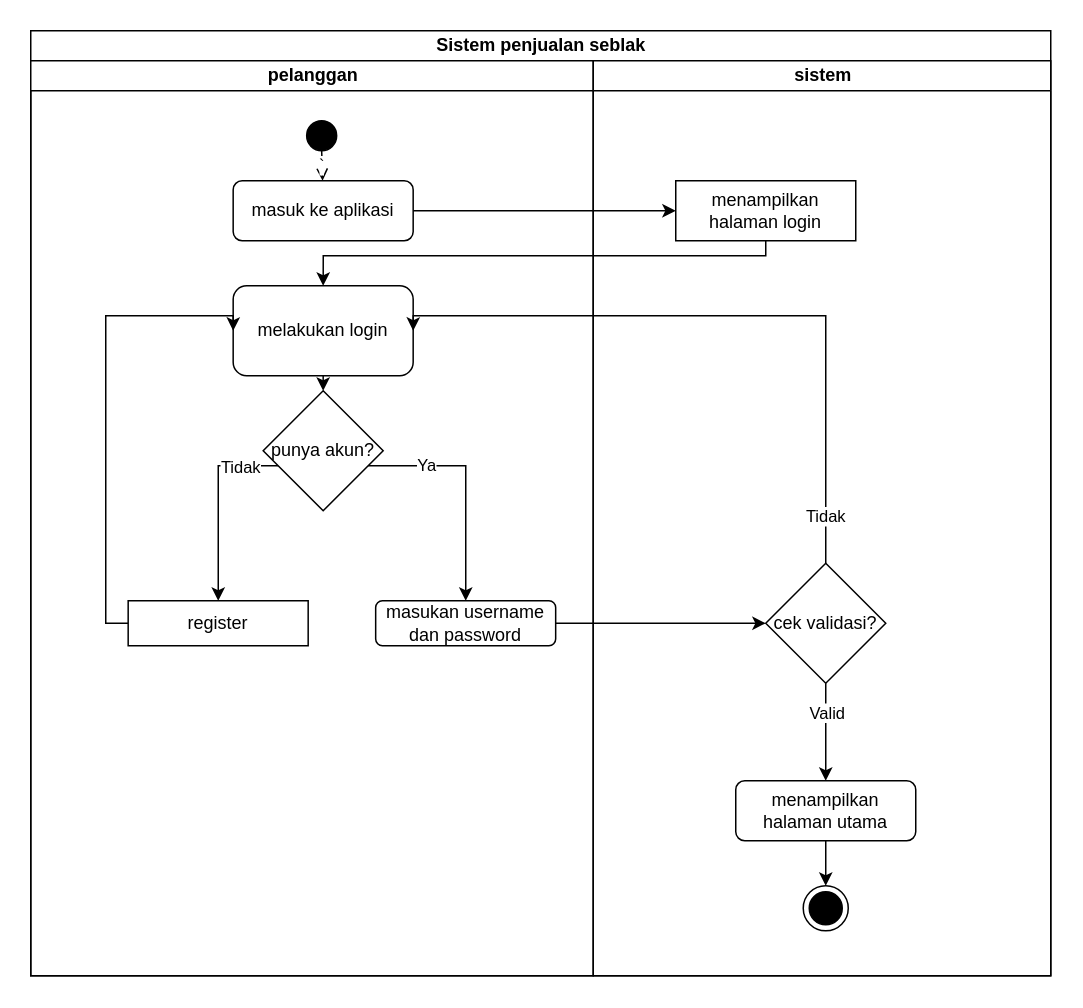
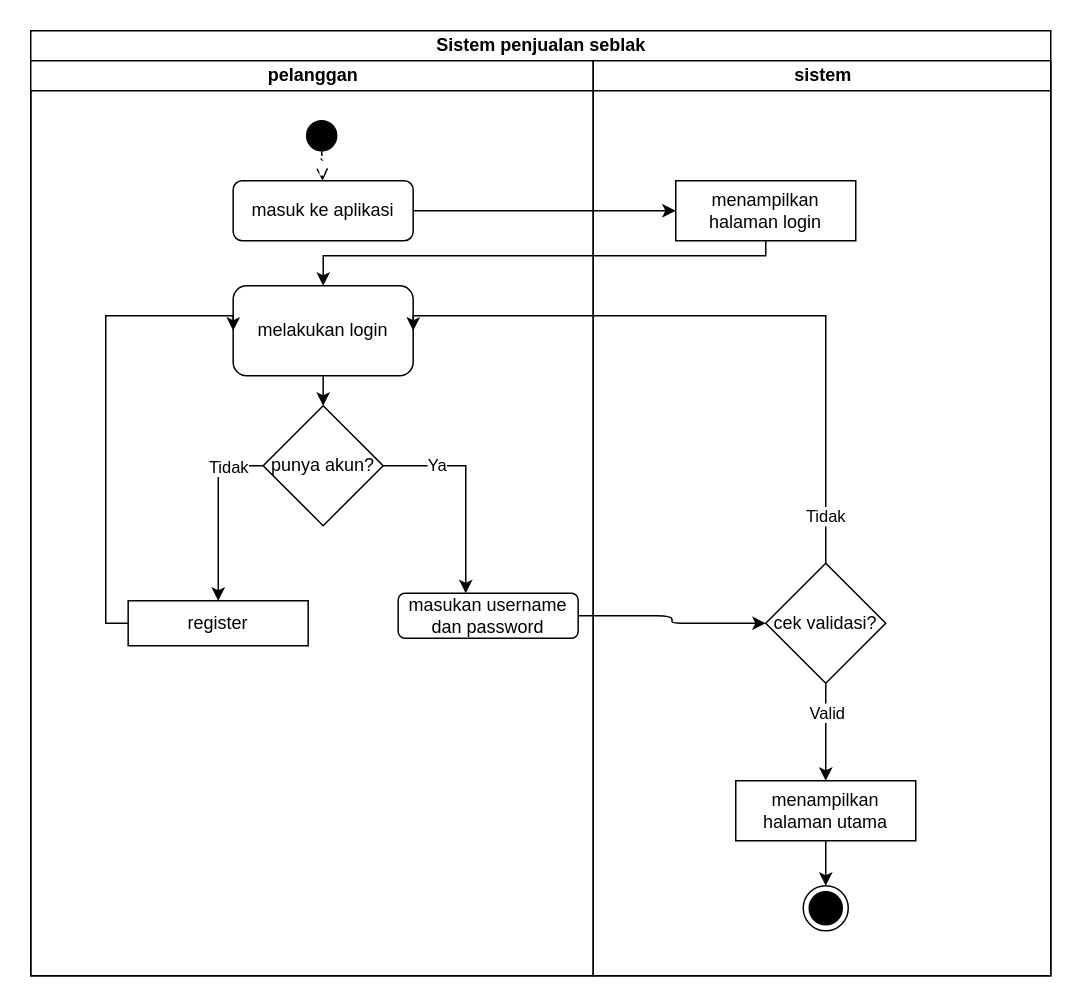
  <mxCell id="0" />
  <mxCell id="1" parent="0" />
  <mxCell id="2" value="Sistem penjualan seblak" style="swimlane;childLayout=stackLayout;resizeParent=1;resizeParentMax=0;startSize=20;html=1;" vertex="1" parent="1"><mxGeometry x="20" y="20" width="680" height="630" as="geometry" /></mxCell>
  <mxCell id="3" value="pelanggan" style="swimlane;startSize=20;html=1;" vertex="1" parent="2"><mxGeometry y="20" width="375" height="610" as="geometry" /></mxCell>
  <mxCell id="4" value="`" style="edgeStyle=none;html=1;endArrow=open;endFill=0;" edge="1" parent="3" source="5" target="6"><mxGeometry relative="1" as="geometry" /></mxCell>
  <mxCell id="5" value="" style="ellipse;fillColor=strokeColor;html=1;" vertex="1" parent="3"><mxGeometry x="183.95" y="40" width="20" height="20" as="geometry" /></mxCell>
  <mxCell id="6" value="masuk ke aplikasi" style="rounded=1;whiteSpace=wrap;html=1;" vertex="1" parent="3"><mxGeometry x="134.95" y="80" width="120" height="40" as="geometry" /></mxCell>
  <mxCell id="7" value="" style="edgeStyle=none;html=1;entryX=0.5;entryY=0;entryDx=0;entryDy=0;" edge="1" parent="3" source="8" target="15"><mxGeometry relative="1" as="geometry"><mxPoint x="174.95" y="230" as="targetPoint" /></mxGeometry></mxCell>
  <mxCell id="8" value="melakukan login" style="whiteSpace=wrap;html=1;rounded=1;" vertex="1" parent="3"><mxGeometry x="134.95" y="150" width="120" height="60" as="geometry" /></mxCell>
  <mxCell id="9" style="edgeStyle=orthogonalEdgeStyle;html=1;entryX=0;entryY=0.5;entryDx=0;entryDy=0;rounded=0;curved=0;" edge="1" parent="3" source="10" target="8"><mxGeometry relative="1" as="geometry"><Array as="points"><mxPoint x="49.95" y="375" /><mxPoint x="49.95" y="170" /></Array></mxGeometry></mxCell>
  <mxCell id="10" value="register" style="whiteSpace=wrap;html=1;rounded=0;" vertex="1" parent="3"><mxGeometry x="64.95" y="360" width="120" height="30" as="geometry" /></mxCell>
  <mxCell id="11" style="edgeStyle=orthogonalEdgeStyle;html=1;rounded=0;curved=0;" edge="1" parent="3" source="15" target="10"><mxGeometry relative="1" as="geometry"><Array as="points"><mxPoint x="124.95" y="270" /></Array></mxGeometry></mxCell>
  <mxCell id="12" value="Tidak" style="edgeLabel;html=1;align=center;verticalAlign=middle;resizable=0;points=[];" vertex="1" connectable="0" parent="11"><mxGeometry x="-0.613" relative="1" as="geometry"><mxPoint as="offset" /></mxGeometry></mxCell>
  <mxCell id="13" style="edgeStyle=orthogonalEdgeStyle;html=1;rounded=0;curved=0;" edge="1" parent="3" source="15" target="16"><mxGeometry relative="1" as="geometry"><Array as="points"><mxPoint x="289.95" y="270" /></Array></mxGeometry></mxCell>
  <mxCell id="14" value="Ya" style="edgeLabel;html=1;align=center;verticalAlign=middle;resizable=0;points=[];" vertex="1" connectable="0" parent="13"><mxGeometry x="-0.493" y="1" relative="1" as="geometry"><mxPoint as="offset" /></mxGeometry></mxCell>
- <mxCell id="15" value="punya akun?" style="rhombus;whiteSpace=wrap;html=1;" vertex="1" parent="3"><mxGeometry x="154.95" y="220" width="80" height="80" as="geometry" /></mxCell>
- <mxCell id="16" value="masukan username dan password" style="whiteSpace=wrap;html=1;rounded=1;" vertex="1" parent="3"><mxGeometry x="229.95" y="360" width="120" height="30" as="geometry" /></mxCell>
+ <mxCell id="15" value="punya akun?" style="rhombus;whiteSpace=wrap;html=1;" vertex="1" parent="3"><mxGeometry x="154.95" y="230" width="80" height="80" as="geometry" /></mxCell>
+ <mxCell id="16" value="masukan username dan password" style="whiteSpace=wrap;html=1;rounded=1;" vertex="1" parent="3"><mxGeometry x="244.95" y="355" width="120" height="30" as="geometry" /></mxCell>
  <mxCell id="17" value="" style="edgeStyle=none;html=1;" edge="1" parent="2" source="6" target="23"><mxGeometry relative="1" as="geometry" /></mxCell>
  <mxCell id="18" style="edgeStyle=orthogonalEdgeStyle;html=1;entryX=0.5;entryY=0;entryDx=0;entryDy=0;rounded=0;curved=0;" edge="1" parent="2" source="23" target="8"><mxGeometry relative="1" as="geometry"><Array as="points"><mxPoint x="400" y="150" /><mxPoint x="155" y="150" /></Array></mxGeometry></mxCell>
  <mxCell id="19" style="edgeStyle=orthogonalEdgeStyle;html=1;" edge="1" parent="2" source="16" target="26"><mxGeometry relative="1" as="geometry" /></mxCell>
  <mxCell id="20" style="edgeStyle=orthogonalEdgeStyle;html=1;entryX=1;entryY=0.5;entryDx=0;entryDy=0;rounded=0;curved=0;" edge="1" parent="2" source="26" target="8"><mxGeometry relative="1" as="geometry"><Array as="points"><mxPoint x="530" y="190" /></Array></mxGeometry></mxCell>
  <mxCell id="21" value="Tidak" style="edgeLabel;html=1;align=center;verticalAlign=middle;resizable=0;points=[];" vertex="1" connectable="0" parent="20"><mxGeometry x="-0.857" y="1" relative="1" as="geometry"><mxPoint as="offset" /></mxGeometry></mxCell>
  <mxCell id="22" value="sistem" style="swimlane;startSize=20;html=1;" vertex="1" parent="2"><mxGeometry x="375" y="20" width="305" height="610" as="geometry" /></mxCell>
  <mxCell id="23" value="menampilkan halaman login" style="whiteSpace=wrap;html=1;rounded=0;" vertex="1" parent="22"><mxGeometry x="55" y="80" width="120" height="40" as="geometry" /></mxCell>
  <mxCell id="24" style="edgeStyle=orthogonalEdgeStyle;html=1;" edge="1" parent="22" source="26" target="28"><mxGeometry relative="1" as="geometry" /></mxCell>
  <mxCell id="25" value="Valid" style="edgeLabel;html=1;align=center;verticalAlign=middle;resizable=0;points=[];" vertex="1" connectable="0" parent="24"><mxGeometry x="-0.402" relative="1" as="geometry"><mxPoint as="offset" /></mxGeometry></mxCell>
  <mxCell id="26" value="cek validasi?" style="rhombus;whiteSpace=wrap;html=1;" vertex="1" parent="22"><mxGeometry x="115.0" y="335" width="80" height="80" as="geometry" /></mxCell>
  <mxCell id="27" style="edgeStyle=orthogonalEdgeStyle;html=1;" edge="1" parent="22" source="28" target="29"><mxGeometry relative="1" as="geometry" /></mxCell>
- <mxCell id="28" value="menampilkan halaman utama" style="whiteSpace=wrap;html=1;rounded=1;" vertex="1" parent="22"><mxGeometry x="95" y="480" width="120" height="40" as="geometry" /></mxCell>
+ <mxCell id="28" value="menampilkan halaman utama" style="whiteSpace=wrap;html=1;rounded=0;" vertex="1" parent="22"><mxGeometry x="95" y="480" width="120" height="40" as="geometry" /></mxCell>
  <mxCell id="29" value="" style="ellipse;html=1;shape=endState;fillColor=strokeColor;" vertex="1" parent="22"><mxGeometry x="140" y="550" width="30" height="30" as="geometry" /></mxCell>
